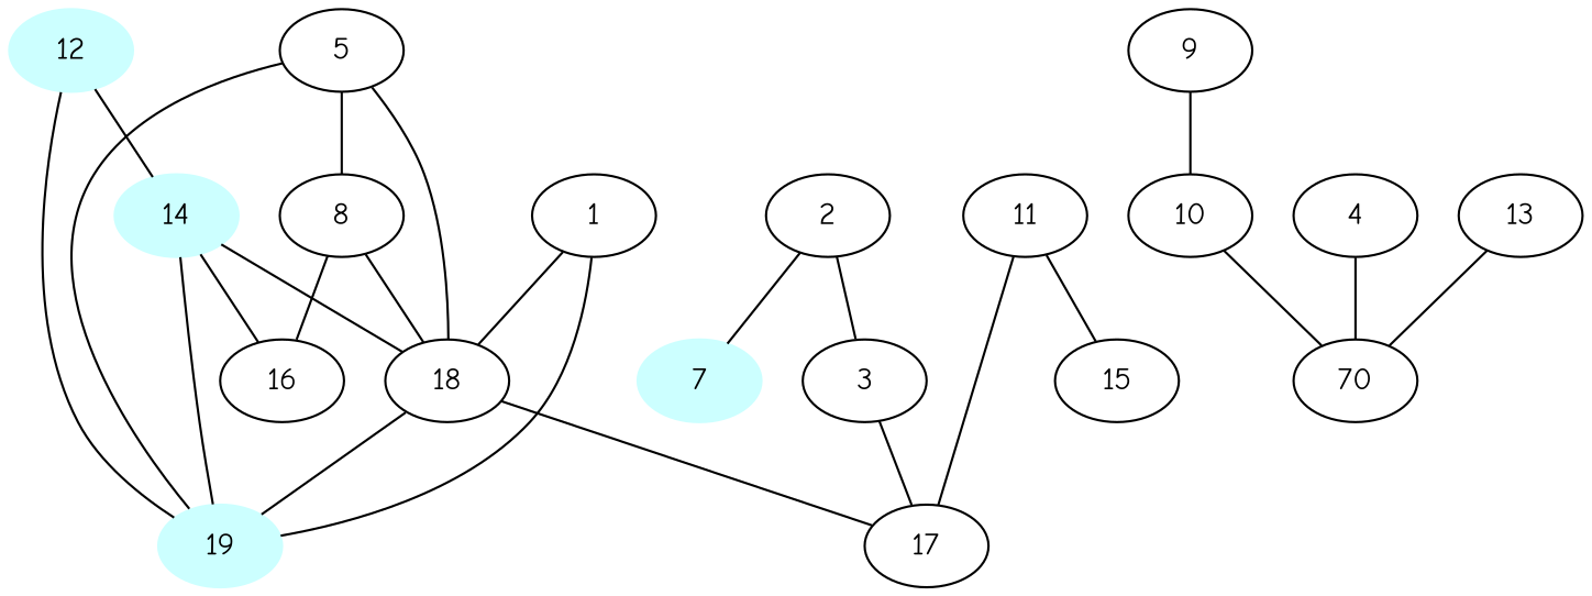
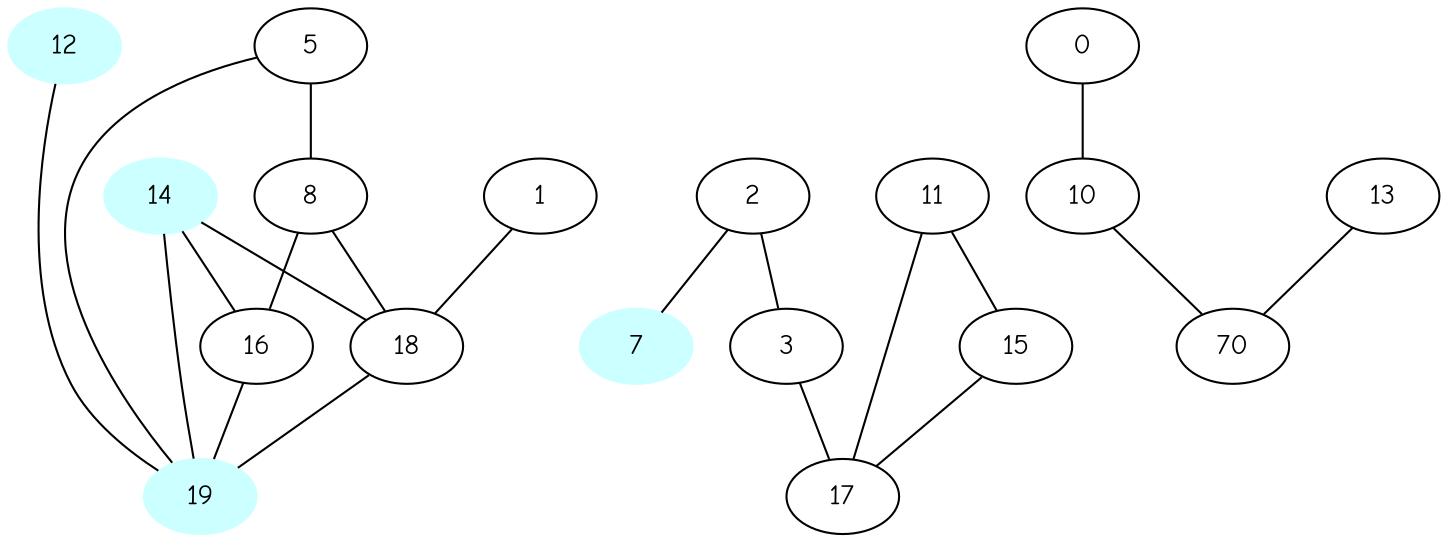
  graph {
    fontname="Comic Neue"
    node [fontname="Comic Neue"]
    edge [fontname="Comic Neue"]
    7 [color="#CCFFFF" style=filled]
    12 [color="#CCFFFF" style=filled]
    14 [color="#CCFFFF" style=filled]
    19 [color="#CCFFFF" style=filled]
    18
    16
    1
-   9
+   9 [label=0]
    10
    2
    3
    17
    15
    n14 [label=70]
-   4
    5
    8
    11
    13
-   12 -- 14
    12 -- 19
    14 -- 19
    14 -- 18
    14 -- 16
    18 -- 19
-   1 -- 19
+   16 -- 19
    1 -- 18
    9 -- 10
    10 -- n14
    2 -- 7
    2 -- 3
    3 -- 17
-   18 -- 17
-   4 -- n14
+   15 -- 17
    5 -- 19
-   5 -- 18
    5 -- 8
    8 -- 18
    8 -- 16
    11 -- 17
    11 -- 15
    13 -- n14
  }
